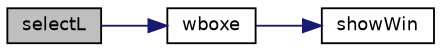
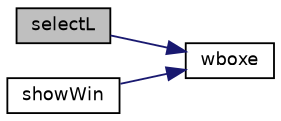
  digraph {
    rankdir=LR
    node [color=black fillcolor=white fontname=Helvetica fontsize=10 shape=record style=filled]
    edge [color=midnightblue fontname=Helvetica fontsize=10 labelfontname=Helvetica labelfontsize=10 style=solid]
    n1 [fillcolor=grey75 fontcolor=black height=0.2 label=selectL width=0.4]
    n2 [height=0.2 label=wboxe width=0.4]
    n3 [height=0.2 label=showWin width=0.4]
    n1 -> n2
-   n2 -> n3
+   n3 -> n2
  }
